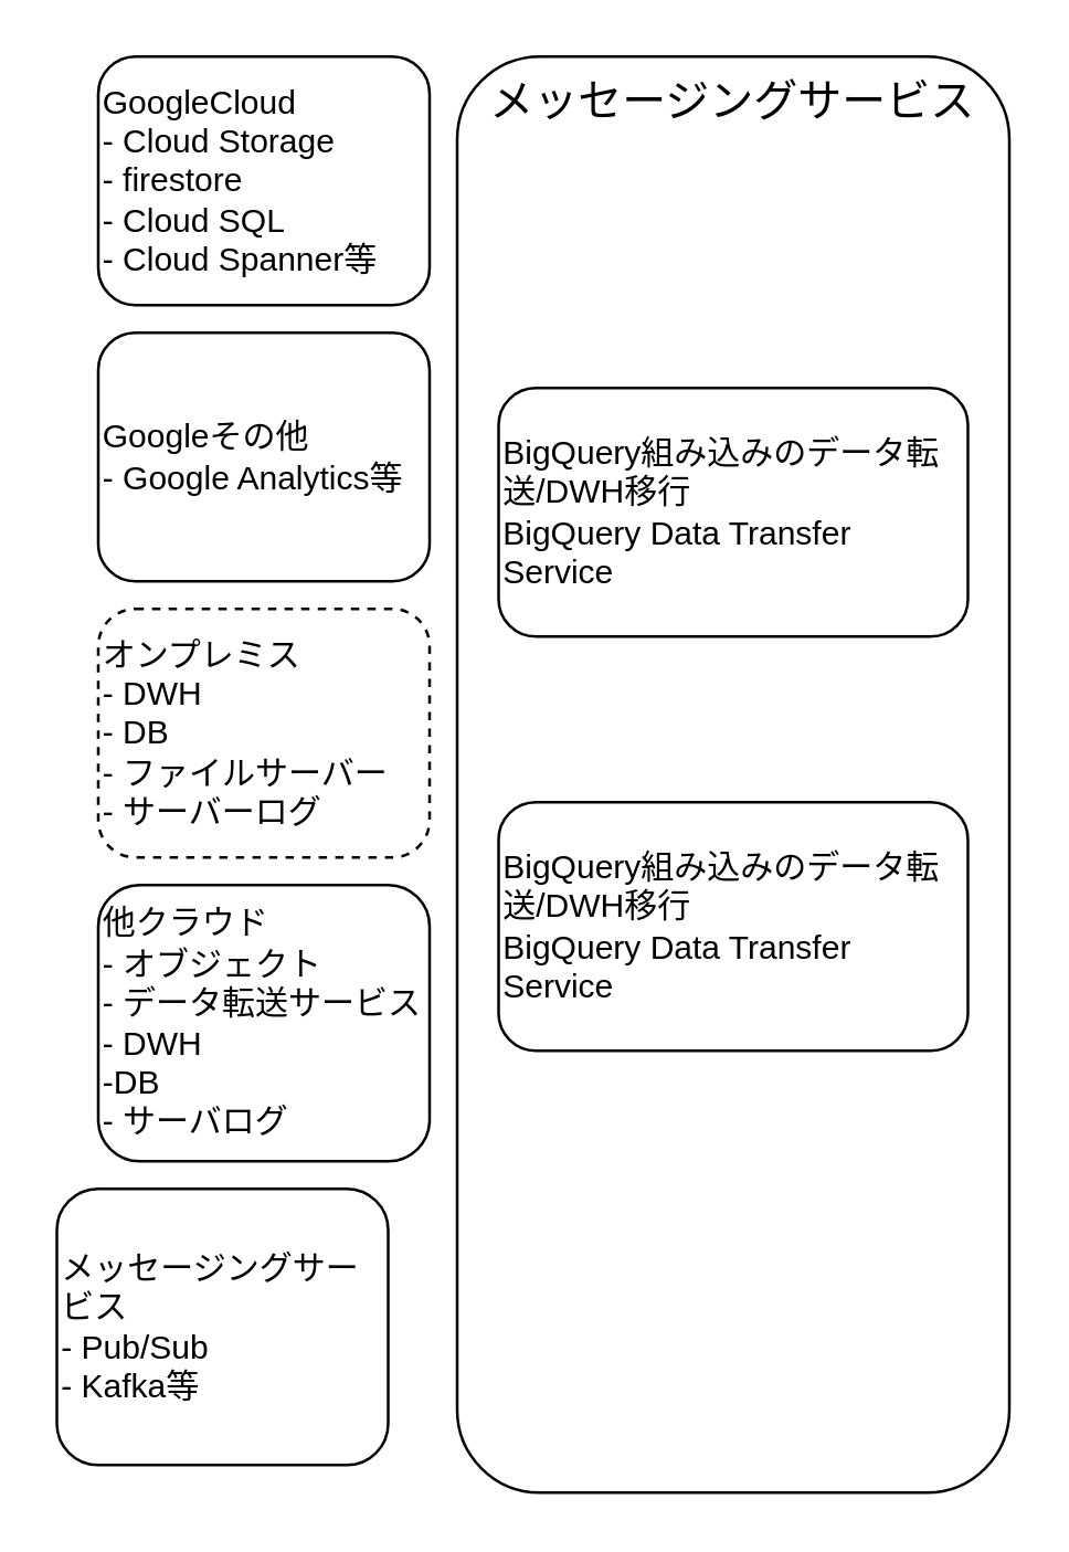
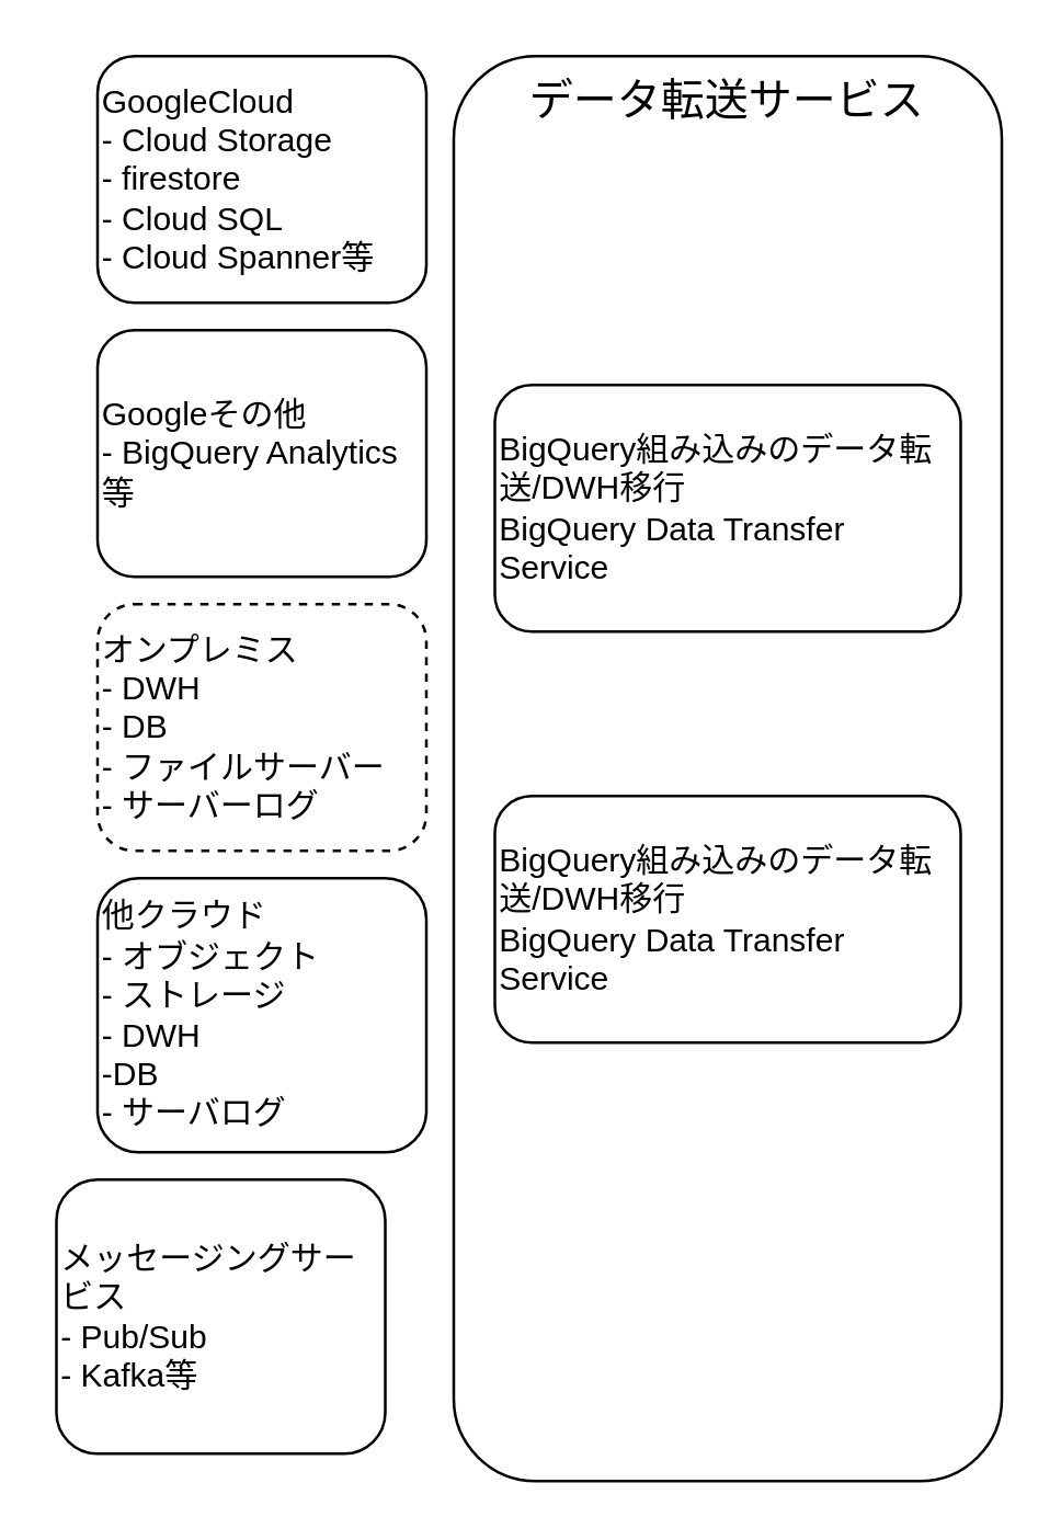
  <mxCell id="0" />
  <mxCell id="1" parent="0" />
  <mxCell id="2" value="GoogleCloud&lt;br&gt;- Cloud Storage&lt;br&gt;- firestore&lt;br&gt;- Cloud SQL&lt;br&gt;- Cloud Spanner等" style="rounded=1;whiteSpace=wrap;html=1;align=left;" vertex="1" parent="1"><mxGeometry x="35" y="20" width="120" height="90" as="geometry" /></mxCell>
- <mxCell id="3" value="Googleその他&lt;br&gt;- Google Analytics等" style="rounded=1;whiteSpace=wrap;html=1;align=left;" vertex="1" parent="1"><mxGeometry x="35" y="120" width="120" height="90" as="geometry" /></mxCell>
+ <mxCell id="3" value="Googleその他&lt;br&gt;- BigQuery Analytics等" style="rounded=1;whiteSpace=wrap;html=1;align=left;" vertex="1" parent="1"><mxGeometry x="35" y="120" width="120" height="90" as="geometry" /></mxCell>
  <mxCell id="4" value="オンプレミス&lt;br&gt;- DWH&lt;br&gt;- DB&lt;br&gt;- ファイルサーバー&lt;br&gt;- サーバーログ" style="rounded=1;whiteSpace=wrap;html=1;align=left;dashed=1;" vertex="1" parent="1"><mxGeometry x="35" y="220" width="120" height="90" as="geometry" /></mxCell>
- <mxCell id="5" value="他クラウド&lt;br&gt;- オブジェクト&lt;br&gt;- データ転送サービス&lt;br&gt;- DWH&lt;br&gt;-DB&lt;br&gt;- サーバログ" style="rounded=1;whiteSpace=wrap;html=1;align=left;" vertex="1" parent="1"><mxGeometry x="35" y="320" width="120" height="100" as="geometry" /></mxCell>
+ <mxCell id="5" value="他クラウド&lt;br&gt;- オブジェクト&lt;br&gt;- ストレージ&lt;br&gt;- DWH&lt;br&gt;-DB&lt;br&gt;- サーバログ" style="rounded=1;whiteSpace=wrap;html=1;align=left;" vertex="1" parent="1"><mxGeometry x="35" y="320" width="120" height="100" as="geometry" /></mxCell>
  <mxCell id="6" value="メッセージングサービス&lt;br&gt;- Pub/Sub&lt;br&gt;- Kafka等" style="rounded=1;whiteSpace=wrap;html=1;align=left;" vertex="1" parent="1"><mxGeometry x="20" y="430" width="120" height="100" as="geometry" /></mxCell>
- <mxCell id="7" value="メッセージングサービス" style="rounded=1;whiteSpace=wrap;html=1;verticalAlign=top;fontSize=16;" vertex="1" parent="1"><mxGeometry x="165" y="20" width="200" height="520" as="geometry" /></mxCell>
+ <mxCell id="7" value="データ転送サービス" style="rounded=1;whiteSpace=wrap;html=1;verticalAlign=top;fontSize=16;" vertex="1" parent="1"><mxGeometry x="165" y="20" width="200" height="520" as="geometry" /></mxCell>
  <mxCell id="8" value="BigQuery組み込みのデータ転送/DWH移行&lt;br&gt;BigQuery Data Transfer Service" style="rounded=1;whiteSpace=wrap;html=1;align=left;" vertex="1" parent="1"><mxGeometry x="180" y="140" width="170" height="90" as="geometry" /></mxCell>
  <mxCell id="9" value="BigQuery組み込みのデータ転送/DWH移行&lt;br&gt;BigQuery Data Transfer Service" style="rounded=1;whiteSpace=wrap;html=1;align=left;" vertex="1" parent="1"><mxGeometry x="180" y="290" width="170" height="90" as="geometry" /></mxCell>
